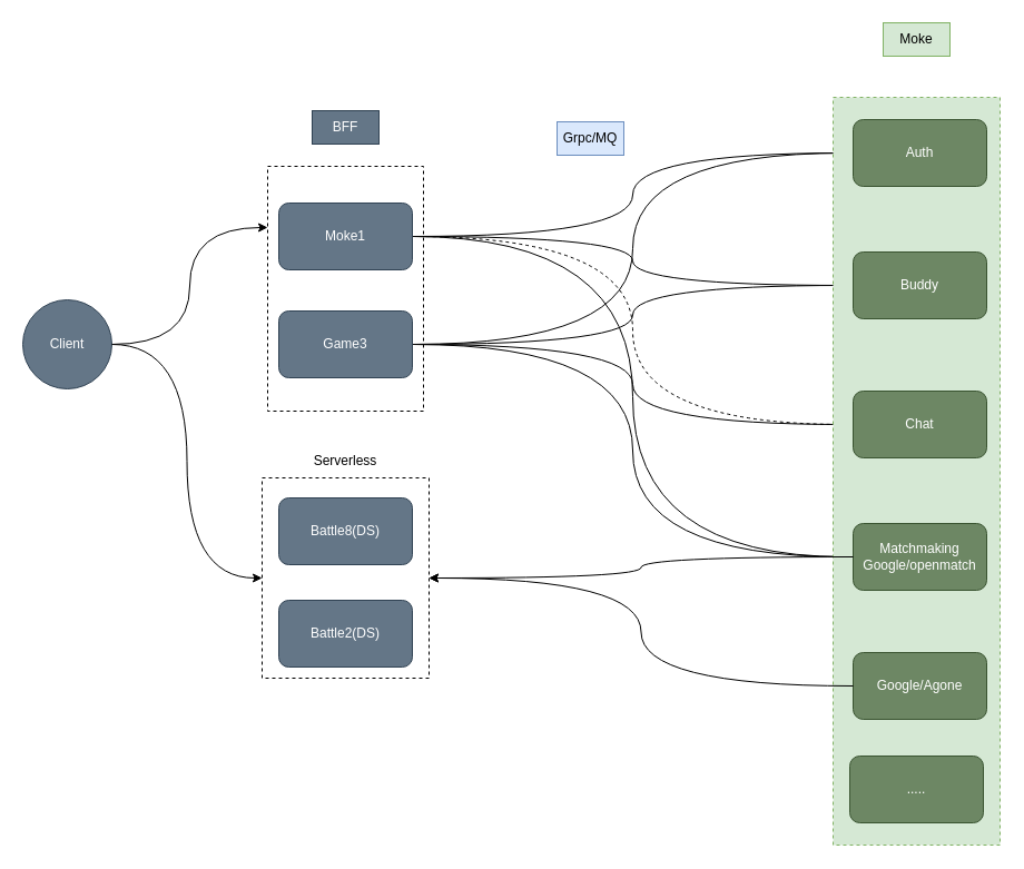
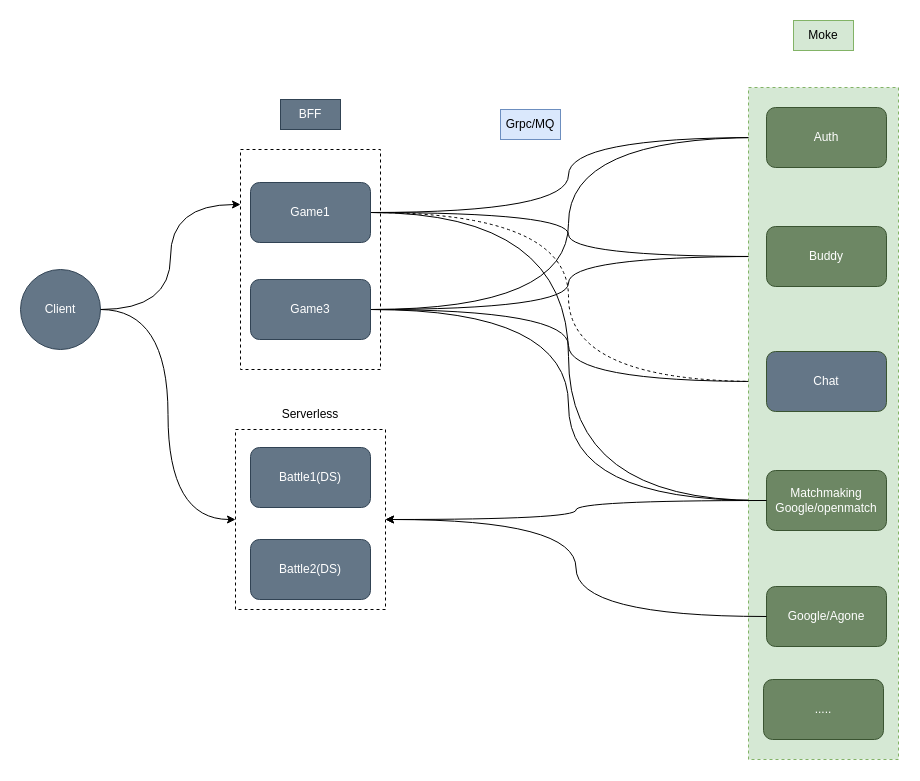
  <mxCell id="0" />
  <mxCell id="1" parent="0" />
  <mxCell id="2" value="" style="rounded=0;whiteSpace=wrap;html=1;dashed=1;" vertex="1" parent="1"><mxGeometry x="235" y="429" width="150" height="180" as="geometry" /></mxCell>
  <mxCell id="3" value="" style="rounded=0;whiteSpace=wrap;html=1;dashed=1;" vertex="1" parent="1"><mxGeometry x="240" y="149" width="140" height="220" as="geometry" /></mxCell>
  <mxCell id="4" style="edgeStyle=orthogonalEdgeStyle;rounded=0;orthogonalLoop=1;jettySize=auto;html=1;entryX=0;entryY=0.5;entryDx=0;entryDy=0;curved=1;" edge="1" parent="1" source="8" target="20"><mxGeometry relative="1" as="geometry" /></mxCell>
  <mxCell id="5" style="edgeStyle=orthogonalEdgeStyle;rounded=0;orthogonalLoop=1;jettySize=auto;html=1;entryX=0;entryY=0.5;entryDx=0;entryDy=0;curved=1;" edge="1" parent="1" source="8" target="21"><mxGeometry relative="1" as="geometry" /></mxCell>
  <mxCell id="6" style="edgeStyle=orthogonalEdgeStyle;rounded=0;orthogonalLoop=1;jettySize=auto;html=1;entryX=0;entryY=0.5;entryDx=0;entryDy=0;curved=1;dashed=1;" edge="1" parent="1" source="8" target="22"><mxGeometry relative="1" as="geometry" /></mxCell>
  <mxCell id="7" style="edgeStyle=orthogonalEdgeStyle;rounded=0;orthogonalLoop=1;jettySize=auto;html=1;entryX=0;entryY=0.5;entryDx=0;entryDy=0;curved=1;" edge="1" parent="1" source="8" target="23"><mxGeometry relative="1" as="geometry" /></mxCell>
- <mxCell id="8" value="Moke1" style="rounded=1;whiteSpace=wrap;html=1;fillColor=#647687;strokeColor=#314354;fontColor=#ffffff;" vertex="1" parent="1"><mxGeometry x="250" y="182" width="120" height="60" as="geometry" /></mxCell>
+ <mxCell id="8" value="Game1" style="rounded=1;whiteSpace=wrap;html=1;fillColor=#647687;strokeColor=#314354;fontColor=#ffffff;" vertex="1" parent="1"><mxGeometry x="250" y="182" width="120" height="60" as="geometry" /></mxCell>
  <mxCell id="9" value="BFF" style="text;html=1;strokeColor=#314354;fillColor=#647687;align=center;verticalAlign=middle;whiteSpace=wrap;rounded=0;fontColor=#ffffff;" vertex="1" parent="1"><mxGeometry x="280" y="99" width="60" height="30" as="geometry" /></mxCell>
  <mxCell id="10" style="edgeStyle=orthogonalEdgeStyle;rounded=0;orthogonalLoop=1;jettySize=auto;html=1;entryX=0;entryY=0.25;entryDx=0;entryDy=0;curved=1;" edge="1" parent="1" source="11" target="3"><mxGeometry relative="1" as="geometry" /></mxCell>
  <mxCell id="11" value="Client" style="ellipse;whiteSpace=wrap;html=1;aspect=fixed;fillColor=#647687;strokeColor=#314354;fontColor=#ffffff;" vertex="1" parent="1"><mxGeometry x="20" y="269" width="80" height="80" as="geometry" /></mxCell>
  <mxCell id="12" style="edgeStyle=orthogonalEdgeStyle;rounded=0;orthogonalLoop=1;jettySize=auto;html=1;entryX=0;entryY=0.5;entryDx=0;entryDy=0;curved=1;" edge="1" parent="1" source="16" target="20"><mxGeometry relative="1" as="geometry" /></mxCell>
  <mxCell id="13" style="edgeStyle=orthogonalEdgeStyle;rounded=0;orthogonalLoop=1;jettySize=auto;html=1;curved=1;" edge="1" parent="1" source="16" target="21"><mxGeometry relative="1" as="geometry" /></mxCell>
  <mxCell id="14" style="edgeStyle=orthogonalEdgeStyle;rounded=0;orthogonalLoop=1;jettySize=auto;html=1;entryX=0;entryY=0.5;entryDx=0;entryDy=0;curved=1;" edge="1" parent="1" source="16" target="22"><mxGeometry relative="1" as="geometry" /></mxCell>
  <mxCell id="15" style="edgeStyle=orthogonalEdgeStyle;rounded=0;orthogonalLoop=1;jettySize=auto;html=1;entryX=0;entryY=0.5;entryDx=0;entryDy=0;curved=1;" edge="1" parent="1" source="16" target="23"><mxGeometry relative="1" as="geometry" /></mxCell>
  <mxCell id="16" value="Game3" style="rounded=1;whiteSpace=wrap;html=1;fillColor=#647687;fontColor=#ffffff;strokeColor=#314354;" vertex="1" parent="1"><mxGeometry x="250" y="279" width="120" height="60" as="geometry" /></mxCell>
  <mxCell id="17" value="Grpc/MQ" style="text;html=1;strokeColor=#6c8ebf;fillColor=#dae8fc;align=center;verticalAlign=middle;whiteSpace=wrap;rounded=0;" vertex="1" parent="1"><mxGeometry x="500" y="109" width="60" height="30" as="geometry" /></mxCell>
  <mxCell id="18" value="" style="group" connectable="0" vertex="1" parent="1"><mxGeometry x="748" y="20" width="150" height="739" as="geometry" /></mxCell>
  <mxCell id="19" value="" style="rounded=0;whiteSpace=wrap;html=1;dashed=1;fillColor=#d5e8d4;strokeColor=#82b366;" vertex="1" parent="18"><mxGeometry y="67" width="150" height="672" as="geometry" /></mxCell>
  <mxCell id="20" value="Auth" style="rounded=1;whiteSpace=wrap;html=1;fillColor=#6d8764;fontColor=#ffffff;strokeColor=#3A5431;" vertex="1" parent="18"><mxGeometry x="18" y="87" width="120" height="60" as="geometry" /></mxCell>
  <mxCell id="21" value="Buddy" style="rounded=1;whiteSpace=wrap;html=1;fillColor=#6d8764;fontColor=#ffffff;strokeColor=#3A5431;" vertex="1" parent="18"><mxGeometry x="18" y="206" width="120" height="60" as="geometry" /></mxCell>
- <mxCell id="22" value="Chat" style="rounded=1;whiteSpace=wrap;html=1;fillColor=#6d8764;fontColor=#ffffff;strokeColor=#3A5431;" vertex="1" parent="18"><mxGeometry x="18" y="331" width="120" height="60" as="geometry" /></mxCell>
+ <mxCell id="22" value="Chat" style="rounded=1;whiteSpace=wrap;html=1;fillColor=#647687;fontColor=#ffffff;strokeColor=#3A5431;" vertex="1" parent="18"><mxGeometry x="18" y="331" width="120" height="60" as="geometry" /></mxCell>
  <mxCell id="23" value="Matchmaking&lt;br&gt;Google/openmatch" style="rounded=1;whiteSpace=wrap;html=1;fillColor=#6d8764;fontColor=#ffffff;strokeColor=#3A5431;" vertex="1" parent="18"><mxGeometry x="18" y="450" width="120" height="60" as="geometry" /></mxCell>
  <mxCell id="24" value="Google/Agone" style="rounded=1;whiteSpace=wrap;html=1;fillColor=#6d8764;fontColor=#ffffff;strokeColor=#3A5431;" vertex="1" parent="18"><mxGeometry x="18" y="566" width="120" height="60" as="geometry" /></mxCell>
  <mxCell id="25" value="Moke" style="text;html=1;strokeColor=#82b366;fillColor=#d5e8d4;align=center;verticalAlign=middle;whiteSpace=wrap;rounded=0;" vertex="1" parent="18"><mxGeometry x="45" width="60" height="30" as="geometry" /></mxCell>
  <mxCell id="26" value="....." style="rounded=1;whiteSpace=wrap;html=1;fillColor=#6d8764;fontColor=#ffffff;strokeColor=#3A5431;" vertex="1" parent="18"><mxGeometry x="15" y="659" width="120" height="60" as="geometry" /></mxCell>
- <mxCell id="27" value="Battle8(DS)" style="rounded=1;whiteSpace=wrap;html=1;fillColor=#647687;strokeColor=#314354;fontColor=#ffffff;" vertex="1" parent="1"><mxGeometry x="250" y="447" width="120" height="60" as="geometry" /></mxCell>
+ <mxCell id="27" value="Battle1(DS)" style="rounded=1;whiteSpace=wrap;html=1;fillColor=#647687;strokeColor=#314354;fontColor=#ffffff;" vertex="1" parent="1"><mxGeometry x="250" y="447" width="120" height="60" as="geometry" /></mxCell>
  <mxCell id="28" style="edgeStyle=orthogonalEdgeStyle;rounded=0;orthogonalLoop=1;jettySize=auto;html=1;entryX=0;entryY=0.5;entryDx=0;entryDy=0;curved=1;" edge="1" parent="1" source="11" target="2"><mxGeometry relative="1" as="geometry" /></mxCell>
  <mxCell id="29" style="edgeStyle=orthogonalEdgeStyle;rounded=0;orthogonalLoop=1;jettySize=auto;html=1;entryX=1;entryY=0.5;entryDx=0;entryDy=0;curved=1;" edge="1" parent="1" source="23" target="2"><mxGeometry relative="1" as="geometry" /></mxCell>
  <mxCell id="30" style="edgeStyle=orthogonalEdgeStyle;rounded=0;orthogonalLoop=1;jettySize=auto;html=1;entryX=1;entryY=0.5;entryDx=0;entryDy=0;curved=1;" edge="1" parent="1" source="24" target="2"><mxGeometry relative="1" as="geometry" /></mxCell>
  <mxCell id="31" value="Battle2(DS)" style="rounded=1;whiteSpace=wrap;html=1;fillColor=#647687;strokeColor=#314354;fontColor=#ffffff;" vertex="1" parent="1"><mxGeometry x="250" y="539" width="120" height="60" as="geometry" /></mxCell>
  <mxCell id="32" value="Serverless" style="text;html=1;strokeColor=none;fillColor=none;align=center;verticalAlign=middle;whiteSpace=wrap;rounded=0;" vertex="1" parent="1"><mxGeometry x="280" y="399" width="60" height="30" as="geometry" /></mxCell>
